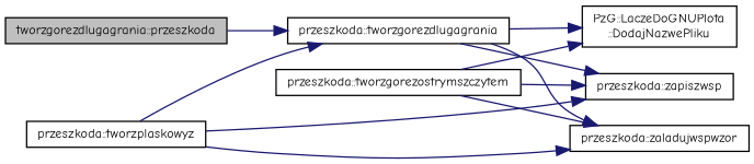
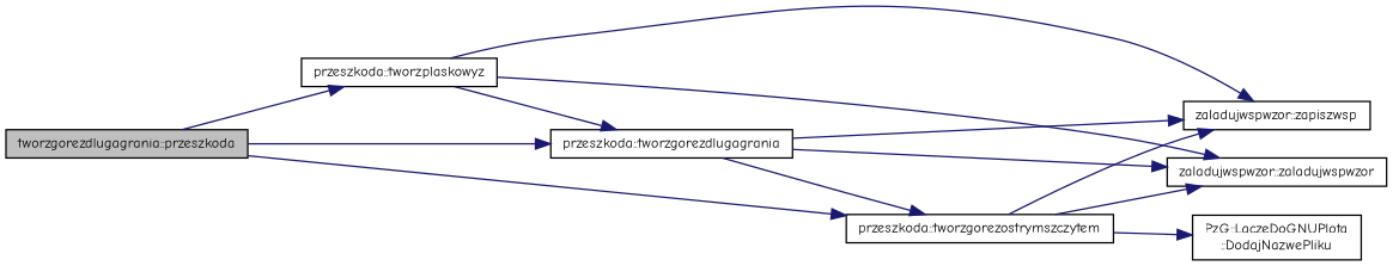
  digraph {
    fontname="Comic Neue"
    rankdir=LR
    node [color=black fillcolor=white fontname="Comic Neue" fontsize=10 shape=record style=filled]
    edge [color=midnightblue fontname="Comic Neue" fontsize=10 labelfontname=Helvetica labelfontsize=10 style=solid]
    n1 [fillcolor=grey75 fontcolor=black height=0.2 label="tworzgorezdlugagrania::przeszkoda" width=0.4]
    n2 [height=0.2 label="przeszkoda::tworzgorezdlugagrania" width=0.4]
    n3 [height=0.2 label="przeszkoda::tworzgorezostrymszczytem" width=0.4]
    n4 [height=0.2 label="przeszkoda::tworzplaskowyz" width=0.4]
    n5 [height=0.2 label="PzG::LaczeDoGNUPlota\l::DodajNazwePliku" width=0.4]
-   n6 [height=0.2 label="przeszkoda::zaladujwspwzor" width=0.4]
-   n7 [height=0.2 label="przeszkoda::zapiszwsp" width=0.4]
+   n6 [height=0.2 label="zaladujwspwzor::zaladujwspwzor" width=0.4]
+   n7 [height=0.2 label="zaladujwspwzor::zapiszwsp" width=0.4]
    n1 -> n2
-   n2 -> n5
+   n1 -> n3
+   n1 -> n4
+   n2 -> n3
    n2 -> n6
    n2 -> n7
    n3 -> n5
    n3 -> n6
    n3 -> n7
    n4 -> n2
    n4 -> n6
    n4 -> n7
  }
